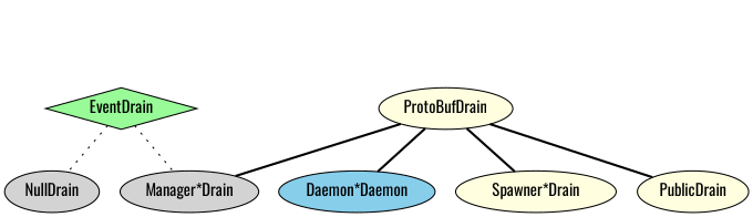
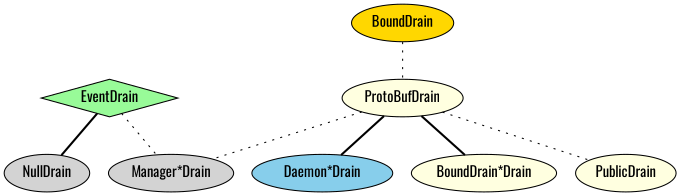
  graph {
    fontname=Oswald
    node [fillcolor=lightyellow fontname=Oswald shape=ellipse style=filled]
    edge [fontname=Oswald style=dotted]
    n1 [fillcolor=palegreen label=EventDrain shape=diamond]
    n2 [fillcolor=lightgrey label=NullDrain]
    n3 [fillcolor=lightgrey label="Manager*Drain"]
+   n4 [fillcolor=gold label=BoundDrain]
    n5 [label=ProtoBufDrain]
-   n6 [fillcolor=skyblue label="Daemon*Daemon"]
-   n7 [label="Spawner*Drain"]
+   n6 [fillcolor=skyblue label="Daemon*Drain"]
+   n7 [label="BoundDrain*Drain"]
    n8 [label=PublicDrain]
-   n1 -- n2
+   n1 -- n2 [style=bold]
    n1 -- n3
-   n5 -- n3 [style=bold]
+   n4 -- n5
+   n5 -- n3
    n5 -- n6 [style=bold]
    n5 -- n7 [style=bold]
-   n5 -- n8 [style=bold]
+   n5 -- n8
  }
